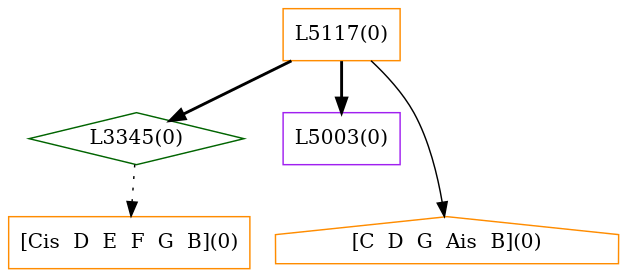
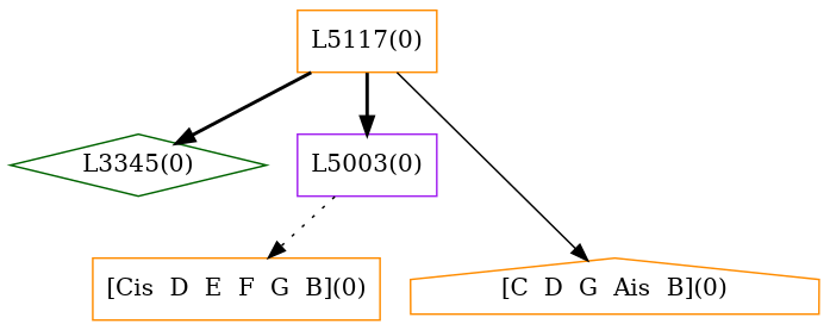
  digraph {
    node [color=darkorange shape=box]
    edge [style=bold]
    "L5117(0)"
    "L3345(0)" [color=darkgreen shape=diamond]
    "L5003(0)" [color=purple]
    "[Cis  D  E  F  G  B](0)"
    "[C  D  G  Ais  B](0)" [shape=house]
    subgraph sub_1 {
      rank=min
      "L5117(0)"
    }
    subgraph sub_2 {
      rank=same
      "L3345(0)"
      "L5003(0)"
    }
    subgraph sub_3 {
      rank=max
      "[Cis  D  E  F  G  B](0)"
      "[C  D  G  Ais  B](0)"
    }
    "L5117(0)" -> "L3345(0)"
    "L5117(0)" -> "L5003(0)"
    "L5117(0)" -> "[C  D  G  Ais  B](0)" [style=solid]
-   "L3345(0)" -> "[Cis  D  E  F  G  B](0)" [style=dotted]
+   "L5003(0)" -> "[Cis  D  E  F  G  B](0)" [style=dotted]
  }
